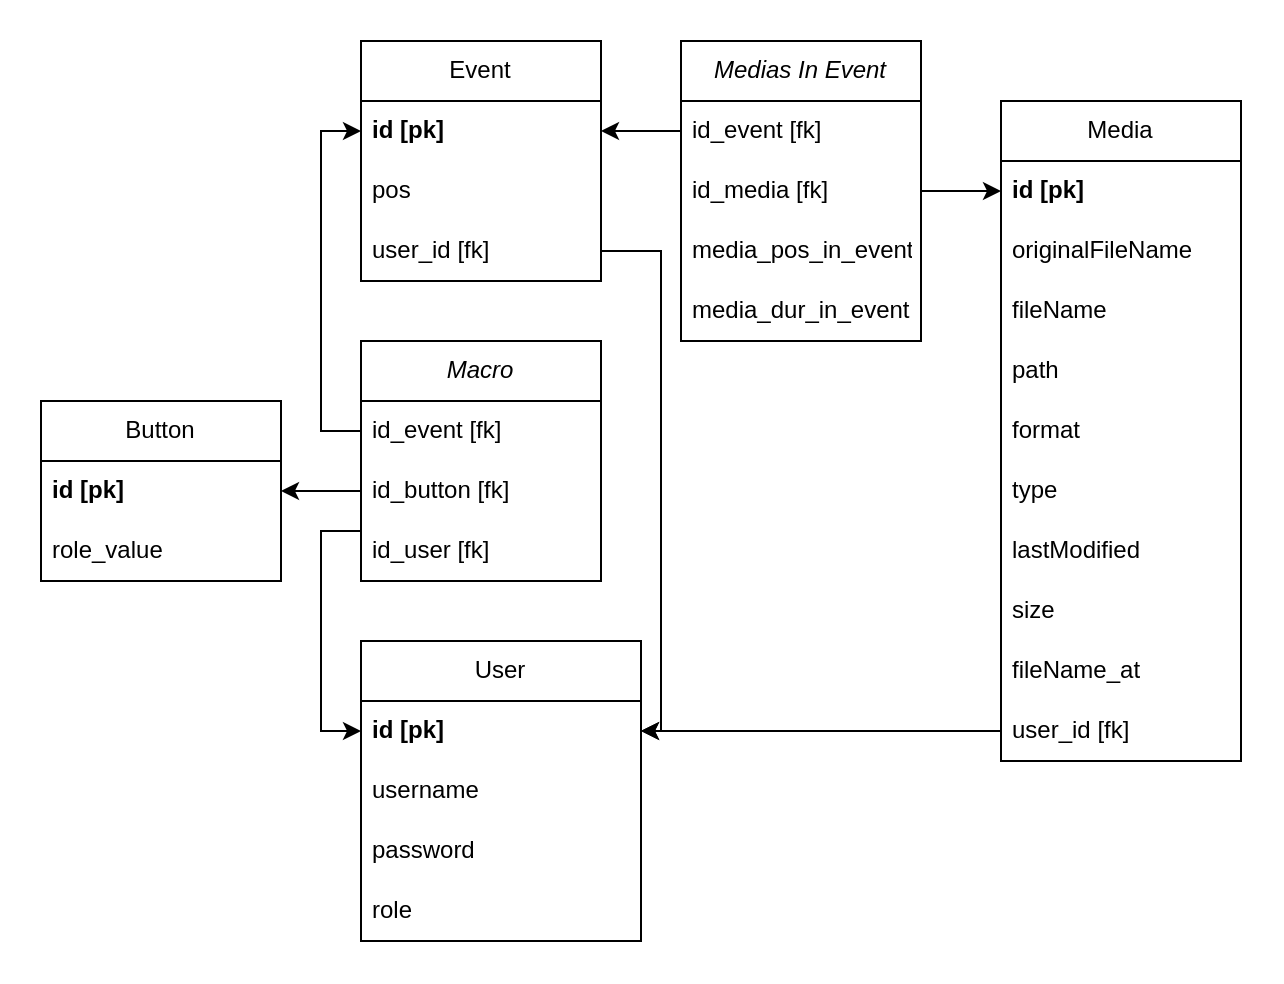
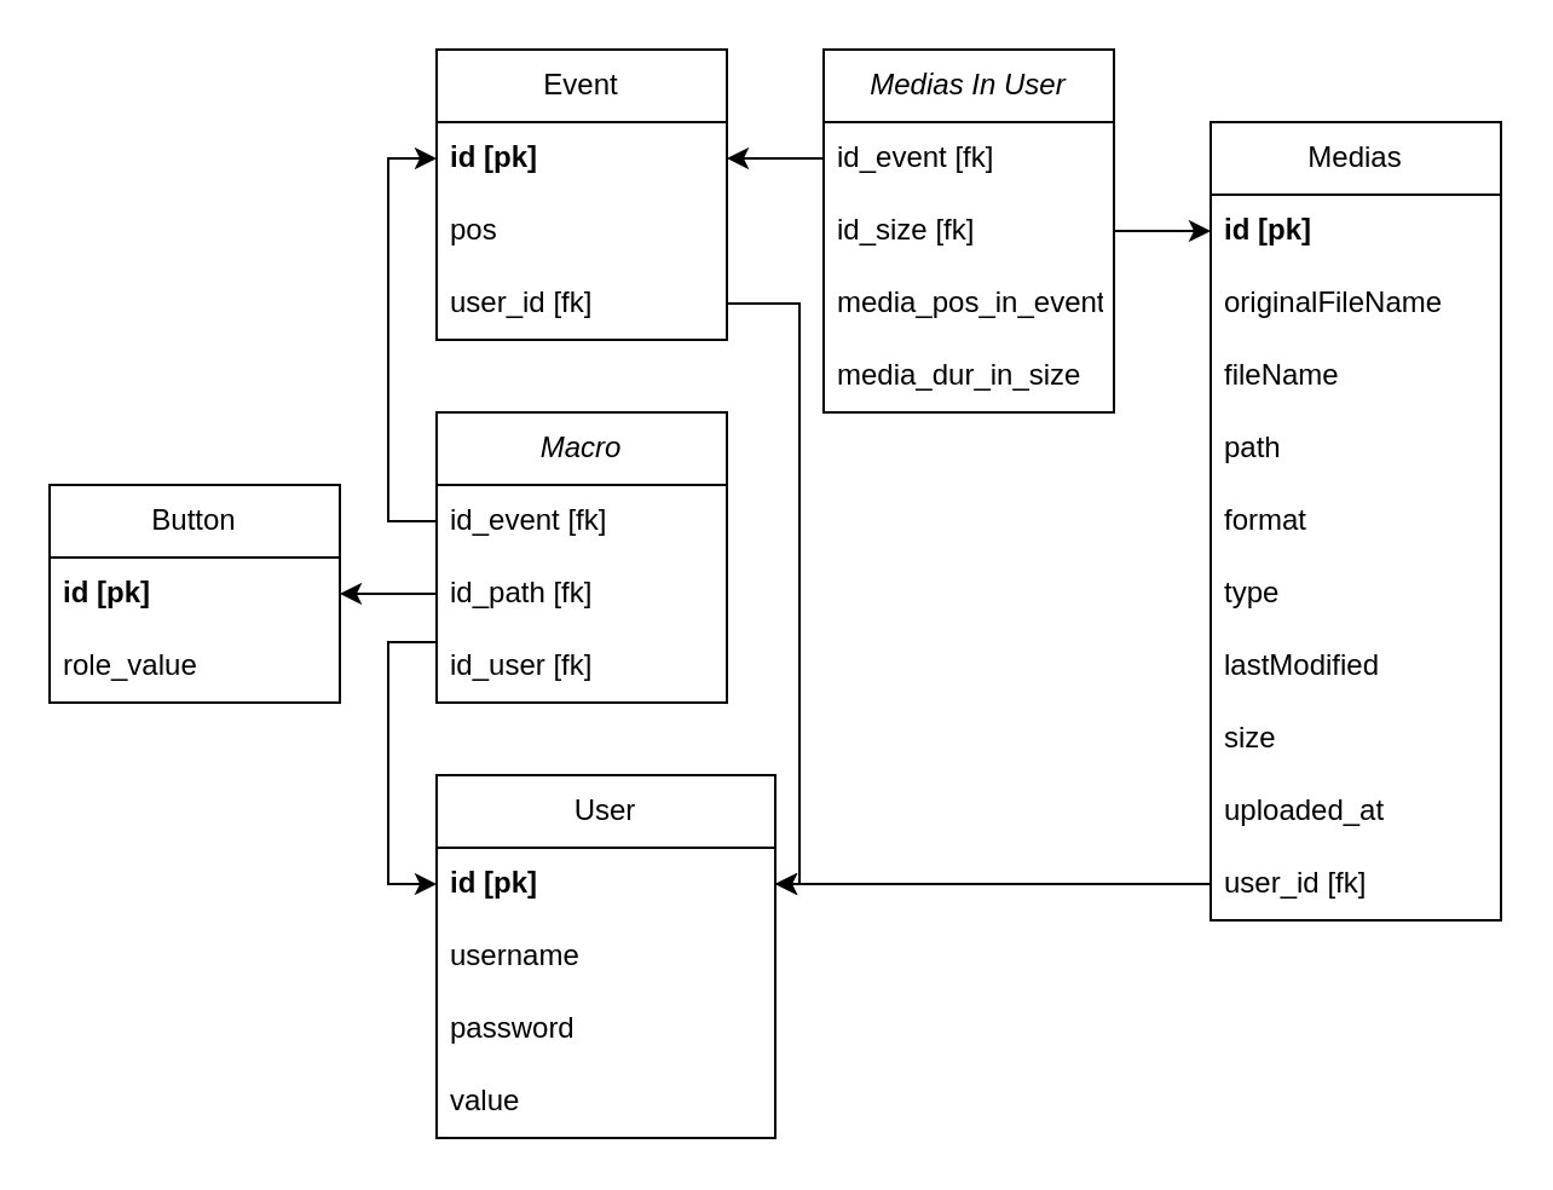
  <mxCell id="0" />
  <mxCell id="1" parent="0" />
  <mxCell id="2" value="Event" style="swimlane;fontStyle=0;childLayout=stackLayout;horizontal=1;startSize=30;horizontalStack=0;resizeParent=1;resizeParentMax=0;resizeLast=0;collapsible=1;marginBottom=0;whiteSpace=wrap;html=1;" vertex="1" parent="1"><mxGeometry x="180" y="20" width="120" height="120" as="geometry" /></mxCell>
  <mxCell id="3" value="&lt;b&gt;id [pk]&lt;/b&gt;" style="text;strokeColor=none;fillColor=none;align=left;verticalAlign=middle;spacingLeft=4;spacingRight=4;overflow=hidden;points=[[0,0.5],[1,0.5]];portConstraint=eastwest;rotatable=0;whiteSpace=wrap;html=1;" vertex="1" parent="2"><mxGeometry y="30" width="120" height="30" as="geometry" /></mxCell>
  <mxCell id="4" value="pos" style="text;strokeColor=none;fillColor=none;align=left;verticalAlign=middle;spacingLeft=4;spacingRight=4;overflow=hidden;points=[[0,0.5],[1,0.5]];portConstraint=eastwest;rotatable=0;whiteSpace=wrap;html=1;" vertex="1" parent="2"><mxGeometry y="60" width="120" height="30" as="geometry" /></mxCell>
  <mxCell id="5" value="user_id [fk]" style="text;strokeColor=none;fillColor=none;align=left;verticalAlign=middle;spacingLeft=4;spacingRight=4;overflow=hidden;points=[[0,0.5],[1,0.5]];portConstraint=eastwest;rotatable=0;whiteSpace=wrap;html=1;" vertex="1" parent="2"><mxGeometry y="90" width="120" height="30" as="geometry" /></mxCell>
- <mxCell id="6" value="Media" style="swimlane;fontStyle=0;childLayout=stackLayout;horizontal=1;startSize=30;horizontalStack=0;resizeParent=1;resizeParentMax=0;resizeLast=0;collapsible=1;marginBottom=0;whiteSpace=wrap;html=1;" vertex="1" parent="1"><mxGeometry x="500" y="50" width="120" height="330" as="geometry" /></mxCell>
+ <mxCell id="6" value="Medias" style="swimlane;fontStyle=0;childLayout=stackLayout;horizontal=1;startSize=30;horizontalStack=0;resizeParent=1;resizeParentMax=0;resizeLast=0;collapsible=1;marginBottom=0;whiteSpace=wrap;html=1;" vertex="1" parent="1"><mxGeometry x="500" y="50" width="120" height="330" as="geometry" /></mxCell>
  <mxCell id="7" value="&lt;b&gt;id [pk]&lt;/b&gt;" style="text;strokeColor=none;fillColor=none;align=left;verticalAlign=middle;spacingLeft=4;spacingRight=4;overflow=hidden;points=[[0,0.5],[1,0.5]];portConstraint=eastwest;rotatable=0;whiteSpace=wrap;html=1;" vertex="1" parent="6"><mxGeometry y="30" width="120" height="30" as="geometry" /></mxCell>
  <mxCell id="8" value="originalFileName" style="text;strokeColor=none;fillColor=none;align=left;verticalAlign=middle;spacingLeft=4;spacingRight=4;overflow=hidden;points=[[0,0.5],[1,0.5]];portConstraint=eastwest;rotatable=0;whiteSpace=wrap;html=1;" vertex="1" parent="6"><mxGeometry y="60" width="120" height="30" as="geometry" /></mxCell>
  <mxCell id="9" value="fileName" style="text;strokeColor=none;fillColor=none;align=left;verticalAlign=middle;spacingLeft=4;spacingRight=4;overflow=hidden;points=[[0,0.5],[1,0.5]];portConstraint=eastwest;rotatable=0;whiteSpace=wrap;html=1;" vertex="1" parent="6"><mxGeometry y="90" width="120" height="30" as="geometry" /></mxCell>
  <mxCell id="10" value="path" style="text;strokeColor=none;fillColor=none;align=left;verticalAlign=middle;spacingLeft=4;spacingRight=4;overflow=hidden;points=[[0,0.5],[1,0.5]];portConstraint=eastwest;rotatable=0;whiteSpace=wrap;html=1;" vertex="1" parent="6"><mxGeometry y="120" width="120" height="30" as="geometry" /></mxCell>
  <mxCell id="11" value="format" style="text;strokeColor=none;fillColor=none;align=left;verticalAlign=middle;spacingLeft=4;spacingRight=4;overflow=hidden;points=[[0,0.5],[1,0.5]];portConstraint=eastwest;rotatable=0;whiteSpace=wrap;html=1;" vertex="1" parent="6"><mxGeometry y="150" width="120" height="30" as="geometry" /></mxCell>
  <mxCell id="12" value="type" style="text;strokeColor=none;fillColor=none;align=left;verticalAlign=middle;spacingLeft=4;spacingRight=4;overflow=hidden;points=[[0,0.5],[1,0.5]];portConstraint=eastwest;rotatable=0;whiteSpace=wrap;html=1;" vertex="1" parent="6"><mxGeometry y="180" width="120" height="30" as="geometry" /></mxCell>
  <mxCell id="13" value="lastModified" style="text;strokeColor=none;fillColor=none;align=left;verticalAlign=middle;spacingLeft=4;spacingRight=4;overflow=hidden;points=[[0,0.5],[1,0.5]];portConstraint=eastwest;rotatable=0;whiteSpace=wrap;html=1;" vertex="1" parent="6"><mxGeometry y="210" width="120" height="30" as="geometry" /></mxCell>
  <mxCell id="14" value="size" style="text;strokeColor=none;fillColor=none;align=left;verticalAlign=middle;spacingLeft=4;spacingRight=4;overflow=hidden;points=[[0,0.5],[1,0.5]];portConstraint=eastwest;rotatable=0;whiteSpace=wrap;html=1;" vertex="1" parent="6"><mxGeometry y="240" width="120" height="30" as="geometry" /></mxCell>
- <mxCell id="15" value="fileName_at" style="text;strokeColor=none;fillColor=none;align=left;verticalAlign=middle;spacingLeft=4;spacingRight=4;overflow=hidden;points=[[0,0.5],[1,0.5]];portConstraint=eastwest;rotatable=0;whiteSpace=wrap;html=1;" vertex="1" parent="6"><mxGeometry y="270" width="120" height="30" as="geometry" /></mxCell>
+ <mxCell id="15" value="uploaded_at" style="text;strokeColor=none;fillColor=none;align=left;verticalAlign=middle;spacingLeft=4;spacingRight=4;overflow=hidden;points=[[0,0.5],[1,0.5]];portConstraint=eastwest;rotatable=0;whiteSpace=wrap;html=1;" vertex="1" parent="6"><mxGeometry y="270" width="120" height="30" as="geometry" /></mxCell>
  <mxCell id="16" value="user_id [fk]" style="text;strokeColor=none;fillColor=none;align=left;verticalAlign=middle;spacingLeft=4;spacingRight=4;overflow=hidden;points=[[0,0.5],[1,0.5]];portConstraint=eastwest;rotatable=0;whiteSpace=wrap;html=1;" vertex="1" parent="6"><mxGeometry y="300" width="120" height="30" as="geometry" /></mxCell>
  <mxCell id="17" value="Button" style="swimlane;fontStyle=0;childLayout=stackLayout;horizontal=1;startSize=30;horizontalStack=0;resizeParent=1;resizeParentMax=0;resizeLast=0;collapsible=1;marginBottom=0;whiteSpace=wrap;html=1;" vertex="1" parent="1"><mxGeometry x="20" y="200" width="120" height="90" as="geometry" /></mxCell>
  <mxCell id="18" value="&lt;b&gt;id [pk]&lt;/b&gt;" style="text;strokeColor=none;fillColor=none;align=left;verticalAlign=middle;spacingLeft=4;spacingRight=4;overflow=hidden;points=[[0,0.5],[1,0.5]];portConstraint=eastwest;rotatable=0;whiteSpace=wrap;html=1;" vertex="1" parent="17"><mxGeometry y="30" width="120" height="30" as="geometry" /></mxCell>
  <mxCell id="19" value="role_value" style="text;strokeColor=none;fillColor=none;align=left;verticalAlign=middle;spacingLeft=4;spacingRight=4;overflow=hidden;points=[[0,0.5],[1,0.5]];portConstraint=eastwest;rotatable=0;whiteSpace=wrap;html=1;" vertex="1" parent="17"><mxGeometry y="60" width="120" height="30" as="geometry" /></mxCell>
  <mxCell id="20" value="&lt;i&gt;Macro&lt;/i&gt;" style="swimlane;fontStyle=0;childLayout=stackLayout;horizontal=1;startSize=30;horizontalStack=0;resizeParent=1;resizeParentMax=0;resizeLast=0;collapsible=1;marginBottom=0;whiteSpace=wrap;html=1;" vertex="1" parent="1"><mxGeometry x="180" y="170" width="120" height="120" as="geometry" /></mxCell>
  <mxCell id="21" value="id_event [fk]" style="text;strokeColor=none;fillColor=none;align=left;verticalAlign=middle;spacingLeft=4;spacingRight=4;overflow=hidden;points=[[0,0.5],[1,0.5]];portConstraint=eastwest;rotatable=0;whiteSpace=wrap;html=1;" vertex="1" parent="20"><mxGeometry y="30" width="120" height="30" as="geometry" /></mxCell>
- <mxCell id="22" value="id_button [fk]" style="text;strokeColor=none;fillColor=none;align=left;verticalAlign=middle;spacingLeft=4;spacingRight=4;overflow=hidden;points=[[0,0.5],[1,0.5]];portConstraint=eastwest;rotatable=0;whiteSpace=wrap;html=1;" vertex="1" parent="20"><mxGeometry y="60" width="120" height="30" as="geometry" /></mxCell>
+ <mxCell id="22" value="id_path [fk]" style="text;strokeColor=none;fillColor=none;align=left;verticalAlign=middle;spacingLeft=4;spacingRight=4;overflow=hidden;points=[[0,0.5],[1,0.5]];portConstraint=eastwest;rotatable=0;whiteSpace=wrap;html=1;" vertex="1" parent="20"><mxGeometry y="60" width="120" height="30" as="geometry" /></mxCell>
  <mxCell id="23" value="id_user [fk]" style="text;strokeColor=none;fillColor=none;align=left;verticalAlign=middle;spacingLeft=4;spacingRight=4;overflow=hidden;points=[[0,0.5],[1,0.5]];portConstraint=eastwest;rotatable=0;whiteSpace=wrap;html=1;" vertex="1" parent="20"><mxGeometry y="90" width="120" height="30" as="geometry" /></mxCell>
  <mxCell id="24" value="User" style="swimlane;fontStyle=0;childLayout=stackLayout;horizontal=1;startSize=30;horizontalStack=0;resizeParent=1;resizeParentMax=0;resizeLast=0;collapsible=1;marginBottom=0;whiteSpace=wrap;html=1;" vertex="1" parent="1"><mxGeometry x="180" y="320" width="140" height="150" as="geometry" /></mxCell>
  <mxCell id="25" value="&lt;b&gt;id [pk]&lt;/b&gt;" style="text;strokeColor=none;fillColor=none;align=left;verticalAlign=middle;spacingLeft=4;spacingRight=4;overflow=hidden;points=[[0,0.5],[1,0.5]];portConstraint=eastwest;rotatable=0;whiteSpace=wrap;html=1;" vertex="1" parent="24"><mxGeometry y="30" width="140" height="30" as="geometry" /></mxCell>
  <mxCell id="26" value="username" style="text;strokeColor=none;fillColor=none;align=left;verticalAlign=middle;spacingLeft=4;spacingRight=4;overflow=hidden;points=[[0,0.5],[1,0.5]];portConstraint=eastwest;rotatable=0;whiteSpace=wrap;html=1;" vertex="1" parent="24"><mxGeometry y="60" width="140" height="30" as="geometry" /></mxCell>
  <mxCell id="27" value="password" style="text;strokeColor=none;fillColor=none;align=left;verticalAlign=middle;spacingLeft=4;spacingRight=4;overflow=hidden;points=[[0,0.5],[1,0.5]];portConstraint=eastwest;rotatable=0;whiteSpace=wrap;html=1;" vertex="1" parent="24"><mxGeometry y="90" width="140" height="30" as="geometry" /></mxCell>
- <mxCell id="28" value="role" style="text;strokeColor=none;fillColor=none;align=left;verticalAlign=middle;spacingLeft=4;spacingRight=4;overflow=hidden;points=[[0,0.5],[1,0.5]];portConstraint=eastwest;rotatable=0;whiteSpace=wrap;html=1;" vertex="1" parent="24"><mxGeometry y="120" width="140" height="30" as="geometry" /></mxCell>
- <mxCell id="29" value="&lt;i&gt;Medias In Event&lt;/i&gt;" style="swimlane;fontStyle=0;childLayout=stackLayout;horizontal=1;startSize=30;horizontalStack=0;resizeParent=1;resizeParentMax=0;resizeLast=0;collapsible=1;marginBottom=0;whiteSpace=wrap;html=1;" vertex="1" parent="1"><mxGeometry x="340" y="20" width="120" height="150" as="geometry" /></mxCell>
+ <mxCell id="28" value="value" style="text;strokeColor=none;fillColor=none;align=left;verticalAlign=middle;spacingLeft=4;spacingRight=4;overflow=hidden;points=[[0,0.5],[1,0.5]];portConstraint=eastwest;rotatable=0;whiteSpace=wrap;html=1;" vertex="1" parent="24"><mxGeometry y="120" width="140" height="30" as="geometry" /></mxCell>
+ <mxCell id="29" value="&lt;i&gt;Medias In User&lt;/i&gt;" style="swimlane;fontStyle=0;childLayout=stackLayout;horizontal=1;startSize=30;horizontalStack=0;resizeParent=1;resizeParentMax=0;resizeLast=0;collapsible=1;marginBottom=0;whiteSpace=wrap;html=1;" vertex="1" parent="1"><mxGeometry x="340" y="20" width="120" height="150" as="geometry" /></mxCell>
  <mxCell id="30" value="id_event [fk]" style="text;strokeColor=none;fillColor=none;align=left;verticalAlign=middle;spacingLeft=4;spacingRight=4;overflow=hidden;points=[[0,0.5],[1,0.5]];portConstraint=eastwest;rotatable=0;whiteSpace=wrap;html=1;" vertex="1" parent="29"><mxGeometry y="30" width="120" height="30" as="geometry" /></mxCell>
- <mxCell id="31" value="id_media [fk]" style="text;strokeColor=none;fillColor=none;align=left;verticalAlign=middle;spacingLeft=4;spacingRight=4;overflow=hidden;points=[[0,0.5],[1,0.5]];portConstraint=eastwest;rotatable=0;whiteSpace=wrap;html=1;" vertex="1" parent="29"><mxGeometry y="60" width="120" height="30" as="geometry" /></mxCell>
+ <mxCell id="31" value="id_size [fk]" style="text;strokeColor=none;fillColor=none;align=left;verticalAlign=middle;spacingLeft=4;spacingRight=4;overflow=hidden;points=[[0,0.5],[1,0.5]];portConstraint=eastwest;rotatable=0;whiteSpace=wrap;html=1;" vertex="1" parent="29"><mxGeometry y="60" width="120" height="30" as="geometry" /></mxCell>
  <mxCell id="32" value="media_pos_in_event" style="text;strokeColor=none;fillColor=none;align=left;verticalAlign=middle;spacingLeft=4;spacingRight=4;overflow=hidden;points=[[0,0.5],[1,0.5]];portConstraint=eastwest;rotatable=0;whiteSpace=wrap;html=1;" vertex="1" parent="29"><mxGeometry y="90" width="120" height="30" as="geometry" /></mxCell>
- <mxCell id="33" value="media_dur_in_event" style="text;strokeColor=none;fillColor=none;align=left;verticalAlign=middle;spacingLeft=4;spacingRight=4;overflow=hidden;points=[[0,0.5],[1,0.5]];portConstraint=eastwest;rotatable=0;whiteSpace=wrap;html=1;" vertex="1" parent="29"><mxGeometry y="120" width="120" height="30" as="geometry" /></mxCell>
+ <mxCell id="33" value="media_dur_in_size" style="text;strokeColor=none;fillColor=none;align=left;verticalAlign=middle;spacingLeft=4;spacingRight=4;overflow=hidden;points=[[0,0.5],[1,0.5]];portConstraint=eastwest;rotatable=0;whiteSpace=wrap;html=1;" vertex="1" parent="29"><mxGeometry y="120" width="120" height="30" as="geometry" /></mxCell>
  <mxCell id="34" style="edgeStyle=orthogonalEdgeStyle;rounded=0;orthogonalLoop=1;jettySize=auto;html=1;entryX=1;entryY=0.5;entryDx=0;entryDy=0;" edge="1" parent="1" source="30" target="3"><mxGeometry relative="1" as="geometry" /></mxCell>
  <mxCell id="35" style="edgeStyle=orthogonalEdgeStyle;rounded=0;orthogonalLoop=1;jettySize=auto;html=1;entryX=0;entryY=0.5;entryDx=0;entryDy=0;" edge="1" parent="1" source="31" target="7"><mxGeometry relative="1" as="geometry" /></mxCell>
  <mxCell id="36" style="edgeStyle=orthogonalEdgeStyle;rounded=0;orthogonalLoop=1;jettySize=auto;html=1;entryX=1;entryY=0.5;entryDx=0;entryDy=0;" edge="1" parent="1" source="22" target="18"><mxGeometry relative="1" as="geometry" /></mxCell>
  <mxCell id="37" style="edgeStyle=orthogonalEdgeStyle;rounded=0;orthogonalLoop=1;jettySize=auto;html=1;entryX=1;entryY=0.5;entryDx=0;entryDy=0;" edge="1" parent="1" source="5" target="25"><mxGeometry relative="1" as="geometry"><Array as="points"><mxPoint x="330" y="125" /><mxPoint x="330" y="365" /></Array></mxGeometry></mxCell>
  <mxCell id="38" style="edgeStyle=orthogonalEdgeStyle;rounded=0;orthogonalLoop=1;jettySize=auto;html=1;" edge="1" parent="1" source="16" target="25"><mxGeometry relative="1" as="geometry" /></mxCell>
  <mxCell id="39" style="edgeStyle=orthogonalEdgeStyle;rounded=0;orthogonalLoop=1;jettySize=auto;html=1;entryX=0;entryY=0.5;entryDx=0;entryDy=0;" edge="1" parent="1" source="21" target="3"><mxGeometry relative="1" as="geometry" /></mxCell>
  <mxCell id="40" style="edgeStyle=orthogonalEdgeStyle;rounded=0;orthogonalLoop=1;jettySize=auto;html=1;entryX=0;entryY=0.5;entryDx=0;entryDy=0;" edge="1" parent="1" source="23" target="25"><mxGeometry relative="1" as="geometry"><Array as="points"><mxPoint x="160" y="265" /><mxPoint x="160" y="365" /></Array></mxGeometry></mxCell>
